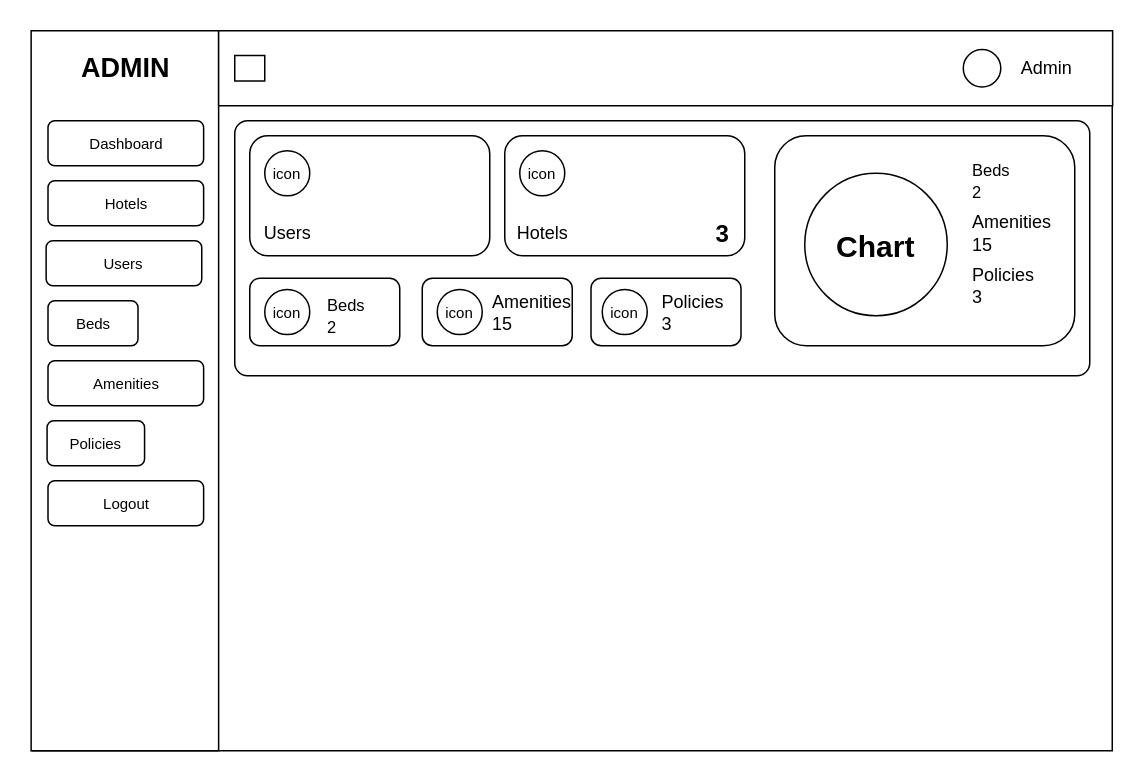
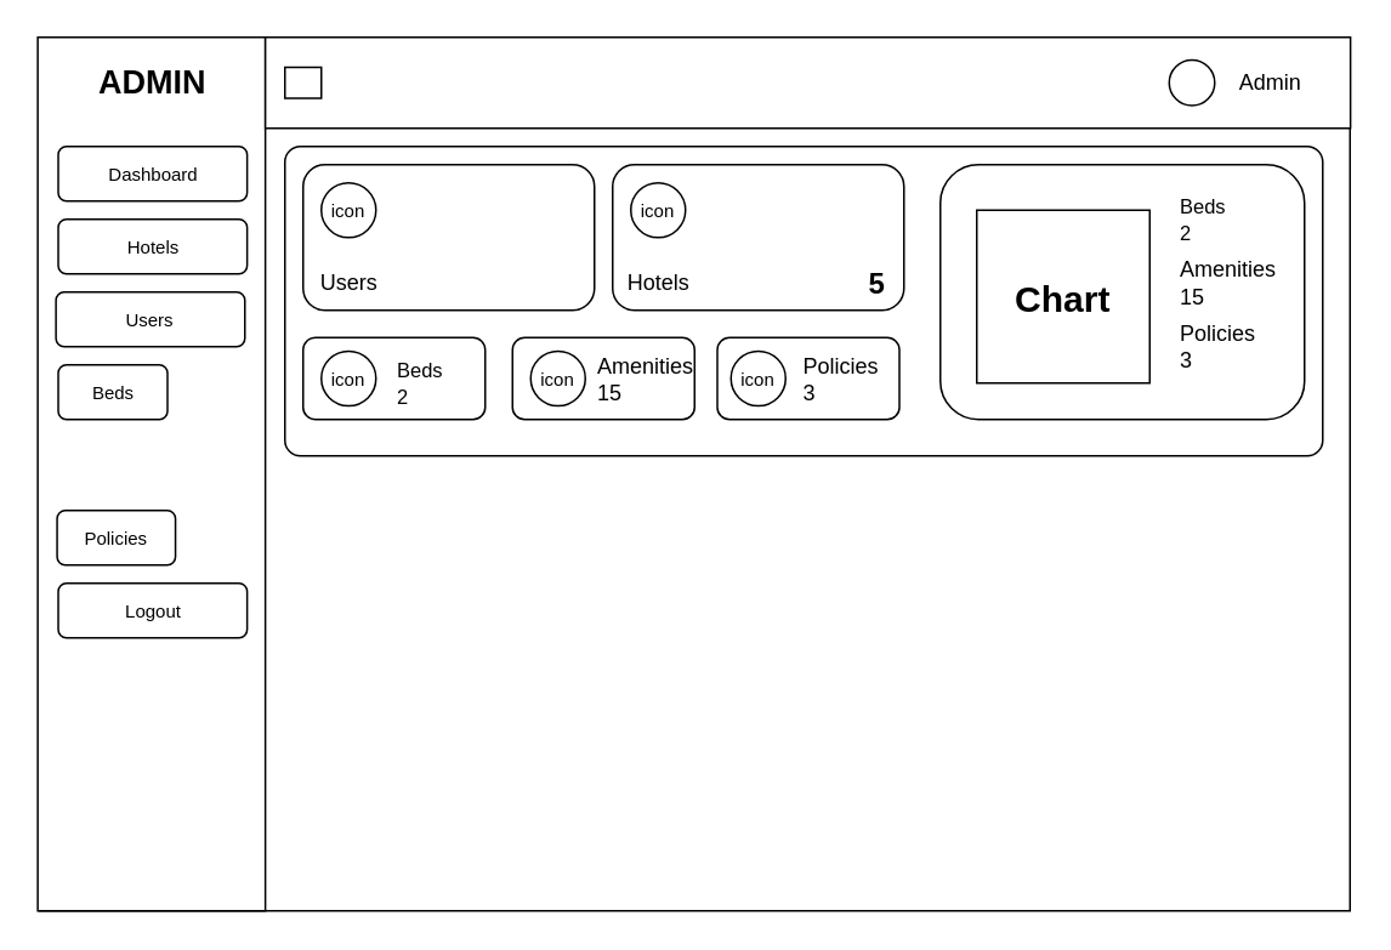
  <mxCell id="0" />
  <mxCell id="1" parent="0" />
  <mxCell id="2" value="" style="rounded=0;whiteSpace=wrap;html=1;" vertex="1" parent="1"><mxGeometry x="21" y="20" width="720" height="480" as="geometry" /></mxCell>
  <mxCell id="3" value="" style="rounded=0;whiteSpace=wrap;html=1;" vertex="1" parent="1"><mxGeometry x="20.25" y="20" width="125" height="480" as="geometry" /></mxCell>
  <mxCell id="4" value="" style="rounded=0;whiteSpace=wrap;html=1;" vertex="1" parent="1"><mxGeometry x="145.25" y="20" width="596" height="50" as="geometry" /></mxCell>
  <mxCell id="5" value="ADMIN" style="text;html=1;align=center;verticalAlign=middle;whiteSpace=wrap;rounded=0;fontSize=18;fontStyle=1" vertex="1" parent="1"><mxGeometry x="31.5" y="30" width="102.5" height="30" as="geometry" /></mxCell>
  <mxCell id="6" value="" style="group" vertex="1" connectable="0" parent="1"><mxGeometry x="596" y="30" width="132" height="30" as="geometry" /></mxCell>
  <mxCell id="7" value="" style="ellipse;whiteSpace=wrap;html=1;aspect=fixed;" vertex="1" parent="6"><mxGeometry x="45.692" y="2.5" width="25" height="25" as="geometry" /></mxCell>
  <mxCell id="8" value="Admin" style="text;html=1;align=center;verticalAlign=middle;resizable=0;points=[];autosize=1;strokeColor=none;fillColor=none;" vertex="1" parent="6"><mxGeometry x="71.077" width="60" height="30" as="geometry" /></mxCell>
  <mxCell id="9" value="" style="rounded=0;whiteSpace=wrap;html=1;" vertex="1" parent="1"><mxGeometry x="156" y="36.5" width="20" height="17" as="geometry" /></mxCell>
  <mxCell id="10" value="Dashboard" style="rounded=1;whiteSpace=wrap;html=1;fontSize=10;" vertex="1" parent="1"><mxGeometry x="31.5" y="80" width="103.75" height="30" as="geometry" /></mxCell>
  <mxCell id="11" value="&lt;font style=&quot;font-size: 10px;&quot;&gt;Hotels&lt;/font&gt;" style="rounded=1;whiteSpace=wrap;html=1;" vertex="1" parent="1"><mxGeometry x="31.5" y="120" width="103.75" height="30" as="geometry" /></mxCell>
  <mxCell id="12" value="&lt;font style=&quot;font-size: 10px;&quot;&gt;Users&lt;/font&gt;" style="rounded=1;whiteSpace=wrap;html=1;" vertex="1" parent="1"><mxGeometry x="30.25" y="160" width="103.75" height="30" as="geometry" /></mxCell>
- <mxCell id="13" value="&lt;font style=&quot;font-size: 10px;&quot;&gt;Amenities&lt;/font&gt;" style="rounded=1;whiteSpace=wrap;html=1;" vertex="1" parent="1"><mxGeometry x="31.5" y="240" width="103.75" height="30" as="geometry" /></mxCell>
  <mxCell id="14" value="&lt;font style=&quot;font-size: 10px;&quot;&gt;Beds&lt;/font&gt;" style="rounded=1;whiteSpace=wrap;html=1;" vertex="1" parent="1"><mxGeometry x="31.5" y="200" width="60" height="30" as="geometry" /></mxCell>
  <mxCell id="15" value="&lt;font style=&quot;font-size: 10px;&quot;&gt;Policies&lt;/font&gt;" style="rounded=1;whiteSpace=wrap;html=1;" vertex="1" parent="1"><mxGeometry x="30.88" y="280" width="65" height="30" as="geometry" /></mxCell>
  <mxCell id="16" value="" style="rounded=1;whiteSpace=wrap;html=1;arcSize=5;" vertex="1" parent="1"><mxGeometry x="156" y="80" width="570" height="170" as="geometry" /></mxCell>
  <mxCell id="17" value="&lt;font style=&quot;font-size: 10px;&quot;&gt;Logout&lt;/font&gt;" style="rounded=1;whiteSpace=wrap;html=1;" vertex="1" parent="1"><mxGeometry x="31.5" y="320" width="103.75" height="30" as="geometry" /></mxCell>
  <mxCell id="18" value="" style="rounded=1;whiteSpace=wrap;html=1;" vertex="1" parent="1"><mxGeometry x="336" y="90" width="160" height="80" as="geometry" /></mxCell>
  <mxCell id="19" value="" style="rounded=1;whiteSpace=wrap;html=1;" vertex="1" parent="1"><mxGeometry x="166" y="90" width="160" height="80" as="geometry" /></mxCell>
  <mxCell id="20" value="" style="rounded=1;whiteSpace=wrap;html=1;" vertex="1" parent="1"><mxGeometry x="166" y="185" width="100" height="45" as="geometry" /></mxCell>
  <mxCell id="21" value="" style="rounded=1;whiteSpace=wrap;html=1;" vertex="1" parent="1"><mxGeometry x="281" y="185" width="100" height="45" as="geometry" /></mxCell>
  <mxCell id="22" value="" style="rounded=1;whiteSpace=wrap;html=1;" vertex="1" parent="1"><mxGeometry x="393.5" y="185" width="100" height="45" as="geometry" /></mxCell>
  <mxCell id="23" value="" style="rounded=1;whiteSpace=wrap;html=1;" vertex="1" parent="1"><mxGeometry x="516" y="90" width="200" height="140" as="geometry" /></mxCell>
  <mxCell id="24" value="&lt;font style=&quot;font-size: 10px;&quot;&gt;icon&lt;/font&gt;" style="ellipse;whiteSpace=wrap;html=1;aspect=fixed;" vertex="1" parent="1"><mxGeometry x="176" y="100" width="30" height="30" as="geometry" /></mxCell>
  <mxCell id="25" value="&lt;font style=&quot;font-size: 10px;&quot;&gt;icon&lt;/font&gt;" style="ellipse;whiteSpace=wrap;html=1;aspect=fixed;" vertex="1" parent="1"><mxGeometry x="346" y="100" width="30" height="30" as="geometry" /></mxCell>
  <mxCell id="26" value="&lt;font style=&quot;font-size: 10px;&quot;&gt;icon&lt;/font&gt;" style="ellipse;whiteSpace=wrap;html=1;aspect=fixed;" vertex="1" parent="1"><mxGeometry x="176" y="192.5" width="30" height="30" as="geometry" /></mxCell>
  <mxCell id="27" value="&lt;font style=&quot;font-size: 10px;&quot;&gt;icon&lt;/font&gt;" style="ellipse;whiteSpace=wrap;html=1;aspect=fixed;" vertex="1" parent="1"><mxGeometry x="291" y="192.5" width="30" height="30" as="geometry" /></mxCell>
  <mxCell id="28" value="&lt;font style=&quot;font-size: 10px;&quot;&gt;icon&lt;/font&gt;" style="ellipse;whiteSpace=wrap;html=1;aspect=fixed;" vertex="1" parent="1"><mxGeometry x="401" y="192.5" width="30" height="30" as="geometry" /></mxCell>
- <mxCell id="29" value="&lt;font style=&quot;font-size: 20px;&quot;&gt;&lt;b&gt;Chart&lt;/b&gt;&lt;/font&gt;" style="ellipse;whiteSpace=wrap;html=1;aspect=fixed;" vertex="1" parent="1"><mxGeometry x="536" y="115" width="95" height="95" as="geometry" /></mxCell>
+ <mxCell id="29" value="&lt;font style=&quot;font-size: 20px;&quot;&gt;&lt;b&gt;Chart&lt;/b&gt;&lt;/font&gt;" style="whiteSpace=wrap;html=1;aspect=fixed;rounded=0;" vertex="1" parent="1"><mxGeometry x="536" y="115" width="95" height="95" as="geometry" /></mxCell>
  <mxCell id="30" value="Users" style="text;html=1;align=center;verticalAlign=middle;resizable=0;points=[];autosize=1;strokeColor=none;fillColor=none;" vertex="1" parent="1"><mxGeometry x="166" y="140" width="50" height="30" as="geometry" /></mxCell>
  <mxCell id="31" value="Hotels" style="text;html=1;align=center;verticalAlign=middle;resizable=0;points=[];autosize=1;strokeColor=none;fillColor=none;" vertex="1" parent="1"><mxGeometry x="331" y="140" width="60" height="30" as="geometry" /></mxCell>
  <mxCell id="32" value="&lt;span style=&quot;font-size: 11px;&quot;&gt;Beds&lt;/span&gt;&lt;br&gt;&lt;div&gt;&lt;font style=&quot;font-size: 11px;&quot;&gt;2&lt;/font&gt;&lt;/div&gt;" style="text;html=1;align=left;verticalAlign=middle;resizable=0;points=[];autosize=1;strokeColor=none;fillColor=none;" vertex="1" parent="1"><mxGeometry x="216" y="190" width="50" height="40" as="geometry" /></mxCell>
  <mxCell id="33" value="Amenities&lt;div&gt;15&lt;/div&gt;" style="text;html=1;align=left;verticalAlign=middle;resizable=0;points=[];autosize=1;strokeColor=none;fillColor=none;" vertex="1" parent="1"><mxGeometry x="326" y="187.5" width="80" height="40" as="geometry" /></mxCell>
  <mxCell id="34" value="Policies&lt;div&gt;3&lt;/div&gt;" style="text;html=1;align=left;verticalAlign=middle;resizable=0;points=[];autosize=1;strokeColor=none;fillColor=none;" vertex="1" parent="1"><mxGeometry x="438.5" y="187.5" width="60" height="40" as="geometry" /></mxCell>
- <mxCell id="35" value="&lt;font style=&quot;font-size: 16px;&quot;&gt;&lt;b&gt;3&lt;/b&gt;&lt;/font&gt;" style="text;html=1;align=center;verticalAlign=middle;resizable=0;points=[];autosize=1;strokeColor=none;fillColor=none;" vertex="1" parent="1"><mxGeometry x="466" y="140" width="30" height="30" as="geometry" /></mxCell>
+ <mxCell id="35" value="&lt;font style=&quot;font-size: 16px;&quot;&gt;&lt;b&gt;5&lt;/b&gt;&lt;/font&gt;" style="text;html=1;align=center;verticalAlign=middle;resizable=0;points=[];autosize=1;strokeColor=none;fillColor=none;" vertex="1" parent="1"><mxGeometry x="466" y="140" width="30" height="30" as="geometry" /></mxCell>
  <mxCell id="36" value="&lt;span style=&quot;font-size: 11px;&quot;&gt;Beds&lt;/span&gt;&lt;br&gt;&lt;div&gt;&lt;font style=&quot;font-size: 11px;&quot;&gt;2&lt;/font&gt;&lt;/div&gt;" style="text;html=1;align=left;verticalAlign=middle;resizable=0;points=[];autosize=1;strokeColor=none;fillColor=none;" vertex="1" parent="1"><mxGeometry x="646" y="100" width="50" height="40" as="geometry" /></mxCell>
  <mxCell id="37" value="Amenities&lt;div&gt;15&lt;/div&gt;" style="text;html=1;align=left;verticalAlign=middle;resizable=0;points=[];autosize=1;strokeColor=none;fillColor=none;" vertex="1" parent="1"><mxGeometry x="646" y="135" width="80" height="40" as="geometry" /></mxCell>
  <mxCell id="38" value="Policies&lt;div&gt;3&lt;/div&gt;" style="text;html=1;align=left;verticalAlign=middle;resizable=0;points=[];autosize=1;strokeColor=none;fillColor=none;" vertex="1" parent="1"><mxGeometry x="646" y="170" width="60" height="40" as="geometry" /></mxCell>
